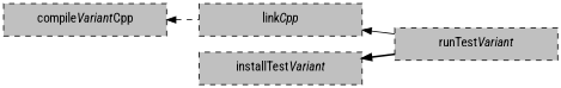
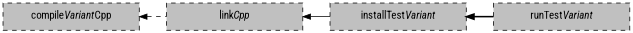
  digraph {
    fontname="Roboto Condensed"
    rankdir=LR
    node [fillcolor=grey fixedsize=true fontname="Roboto Condensed" shape=rectangle style="dashed,filled"]
    edge [dir=back fontname="Roboto Condensed"]
    n1 [height=0.5 label=<compile<i>Variant</i>Cpp> width=2.5]
    n2 [height=0.5 label=<link<i>Cpp</i>> width=2.5]
    n3 [height=0.5 label=<installTest<i>Variant</i>> width=2.5]
    n4 [height=0.5 label=<runTest<i>Variant</i>> width=2.5]
    n1 -> n2 [style=dashed]
-   n2 -> n4 [style=solid]
+   n2 -> n3 [style=solid]
    n3 -> n4 [style=bold]
  }
